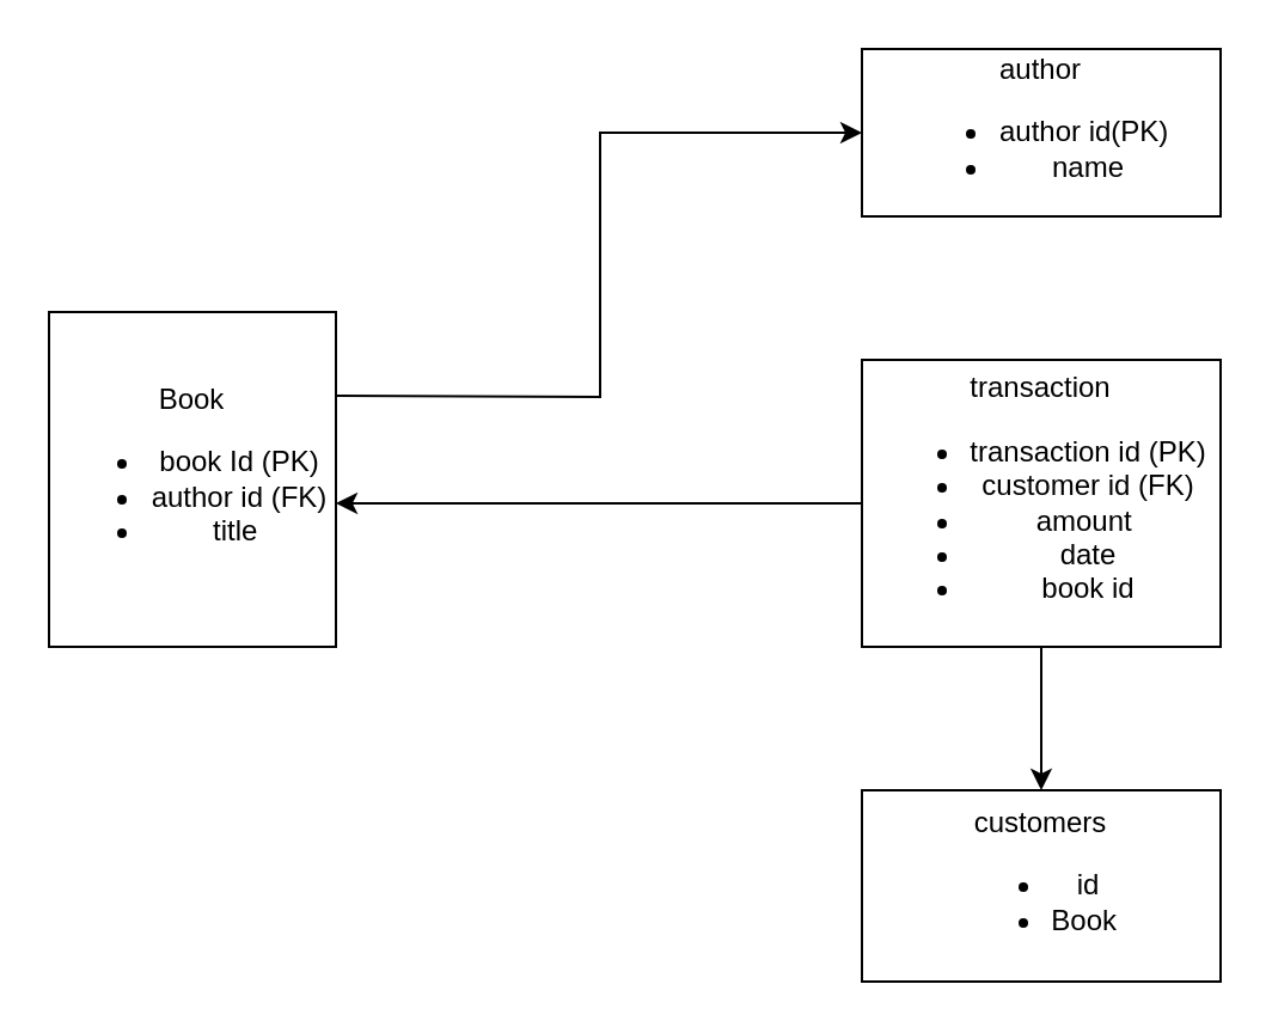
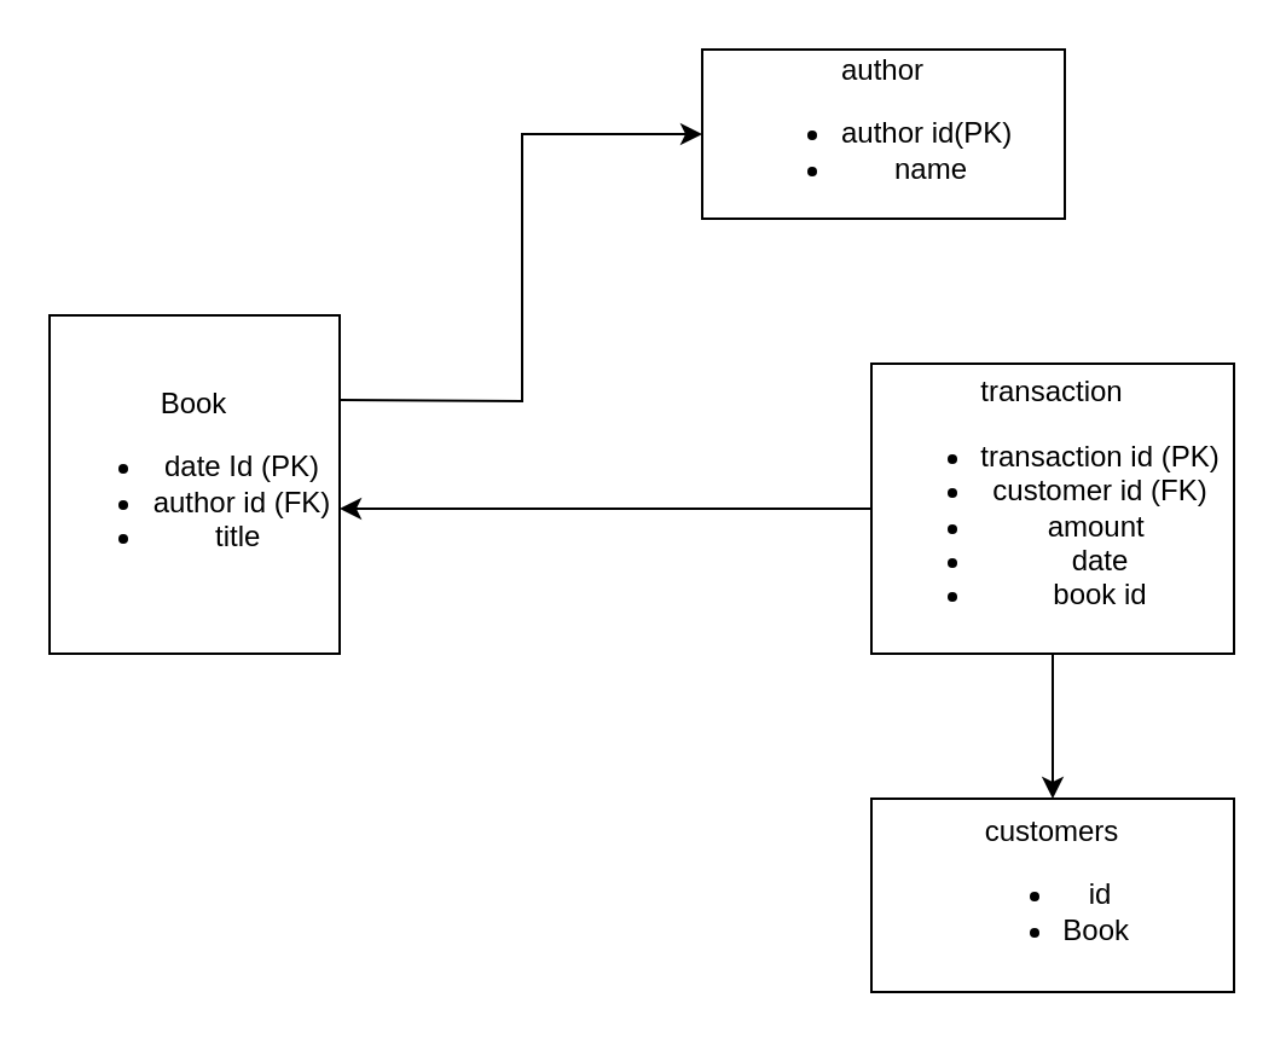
  <mxCell id="0" />
  <mxCell id="1" parent="0" />
  <mxCell id="2" style="edgeStyle=orthogonalEdgeStyle;rounded=0;orthogonalLoop=1;jettySize=auto;html=1;entryX=0;entryY=0.5;entryDx=0;entryDy=0;" parent="1" target="4" edge="1"><mxGeometry relative="1" as="geometry"><mxPoint x="140" y="165" as="sourcePoint" /></mxGeometry></mxCell>
- <mxCell id="3" value="Book&lt;div&gt;&lt;ul&gt;&lt;li&gt;book Id (PK)&lt;/li&gt;&lt;li&gt;author id (FK)&lt;/li&gt;&lt;li&gt;&lt;span style=&quot;background-color: initial;&quot;&gt;title&amp;nbsp;&lt;/span&gt;&lt;/li&gt;&lt;/ul&gt;&lt;/div&gt;" style="rounded=0;whiteSpace=wrap;html=1;" parent="1" vertex="1"><mxGeometry x="20" y="130" width="120" height="140" as="geometry" /></mxCell>
- <mxCell id="4" value="author&lt;div&gt;&lt;ul&gt;&lt;li&gt;author id(PK)&amp;nbsp;&lt;/li&gt;&lt;li&gt;name&lt;/li&gt;&lt;/ul&gt;&lt;/div&gt;" style="rounded=0;whiteSpace=wrap;html=1;" parent="1" vertex="1"><mxGeometry x="360" y="20" width="150" height="70" as="geometry" /></mxCell>
+ <mxCell id="3" value="Book&lt;div&gt;&lt;ul&gt;&lt;li&gt;date Id (PK)&lt;/li&gt;&lt;li&gt;author id (FK)&lt;/li&gt;&lt;li&gt;&lt;span style=&quot;background-color: initial;&quot;&gt;title&amp;nbsp;&lt;/span&gt;&lt;/li&gt;&lt;/ul&gt;&lt;/div&gt;" style="rounded=0;whiteSpace=wrap;html=1;" parent="1" vertex="1"><mxGeometry x="20" y="130" width="120" height="140" as="geometry" /></mxCell>
+ <mxCell id="4" value="author&lt;div&gt;&lt;ul&gt;&lt;li&gt;author id(PK)&amp;nbsp;&lt;/li&gt;&lt;li&gt;name&lt;/li&gt;&lt;/ul&gt;&lt;/div&gt;" style="rounded=0;whiteSpace=wrap;html=1;" parent="1" vertex="1"><mxGeometry x="290" y="20" width="150" height="70" as="geometry" /></mxCell>
  <mxCell id="5" value="customers&lt;div&gt;&lt;ul&gt;&lt;li&gt;id&lt;/li&gt;&lt;li&gt;Book&amp;nbsp;&lt;/li&gt;&lt;/ul&gt;&lt;/div&gt;" style="rounded=0;whiteSpace=wrap;html=1;" parent="1" vertex="1"><mxGeometry x="360" y="330" width="150" height="80" as="geometry" /></mxCell>
  <mxCell id="6" style="edgeStyle=orthogonalEdgeStyle;rounded=0;orthogonalLoop=1;jettySize=auto;html=1;exitX=0.5;exitY=1;exitDx=0;exitDy=0;entryX=0.5;entryY=0;entryDx=0;entryDy=0;" parent="1" source="8" target="5" edge="1"><mxGeometry relative="1" as="geometry" /></mxCell>
  <mxCell id="7" style="edgeStyle=orthogonalEdgeStyle;rounded=0;orthogonalLoop=1;jettySize=auto;html=1;exitX=0;exitY=0.5;exitDx=0;exitDy=0;" parent="1" source="8" edge="1"><mxGeometry relative="1" as="geometry"><mxPoint x="140" y="210" as="targetPoint" /></mxGeometry></mxCell>
  <mxCell id="8" value="transaction&lt;div&gt;&lt;ul&gt;&lt;li&gt;transaction id (PK)&lt;/li&gt;&lt;li&gt;customer id (FK)&lt;/li&gt;&lt;li&gt;amount&amp;nbsp;&lt;/li&gt;&lt;li&gt;date&lt;/li&gt;&lt;li&gt;book id&lt;/li&gt;&lt;/ul&gt;&lt;/div&gt;" style="rounded=0;whiteSpace=wrap;html=1;" parent="1" vertex="1"><mxGeometry x="360" y="150" width="150" height="120" as="geometry" /></mxCell>
